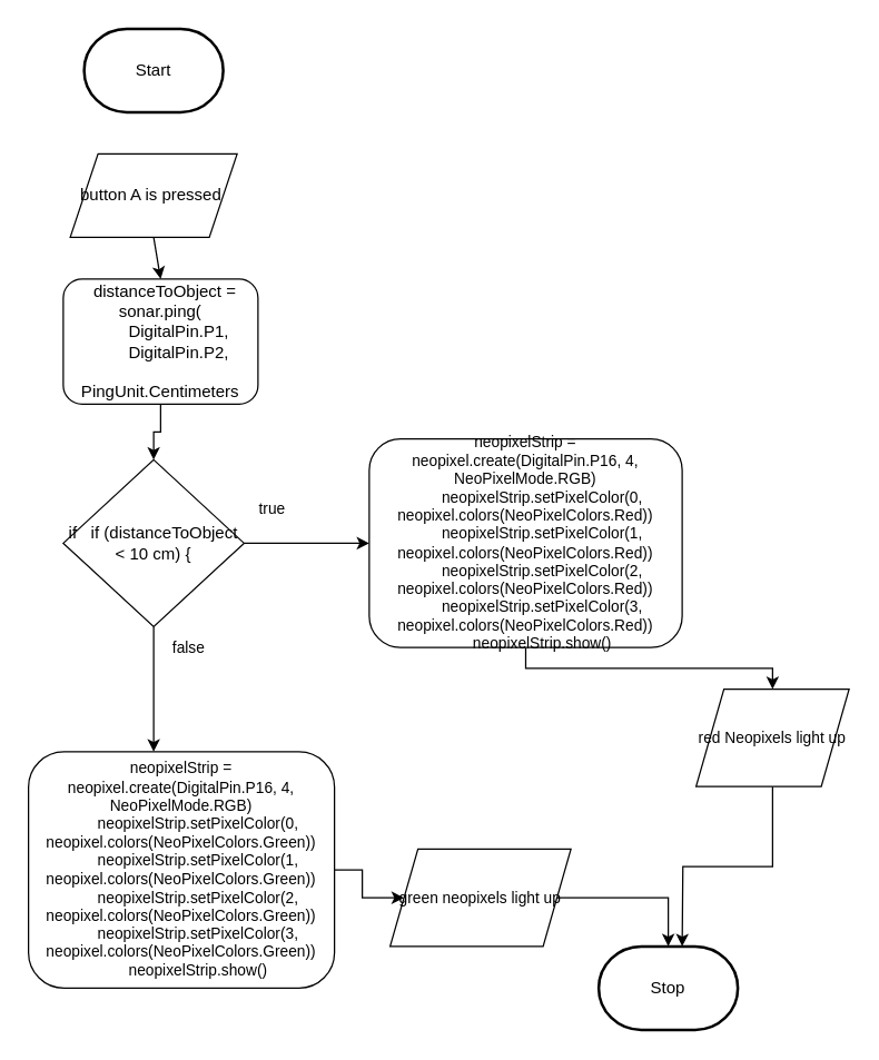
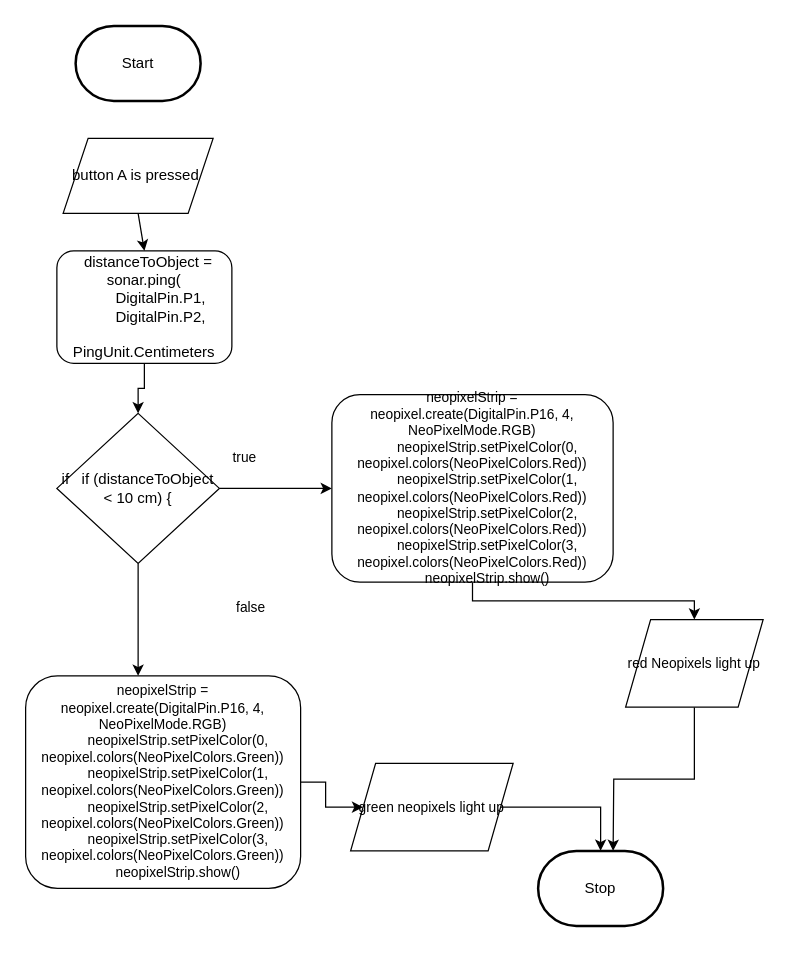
  <mxCell id="0" />
  <mxCell id="1" parent="0" />
  <mxCell id="2" value="Start" style="strokeWidth=2;html=1;shape=mxgraph.flowchart.terminator;whiteSpace=wrap;" parent="1" vertex="1"><mxGeometry x="60" y="20" width="100" height="60" as="geometry" /></mxCell>
  <mxCell id="3" value="Stop" style="strokeWidth=2;html=1;shape=mxgraph.flowchart.terminator;whiteSpace=wrap;" parent="1" vertex="1"><mxGeometry x="430" y="680" width="100" height="60" as="geometry" /></mxCell>
  <mxCell id="4" style="edgeStyle=none;html=1;exitX=0.5;exitY=1;exitDx=0;exitDy=0;entryX=0.5;entryY=0;entryDx=0;entryDy=0;" edge="1" parent="1" source="5" target="7"><mxGeometry relative="1" as="geometry" /></mxCell>
  <mxCell id="5" value="button A is pressed&amp;nbsp;" style="shape=parallelogram;perimeter=parallelogramPerimeter;whiteSpace=wrap;html=1;fixedSize=1;" vertex="1" parent="1"><mxGeometry x="50" y="110" width="120" height="60" as="geometry" /></mxCell>
  <mxCell id="6" style="edgeStyle=orthogonalEdgeStyle;html=1;exitX=0.5;exitY=1;exitDx=0;exitDy=0;entryX=0.5;entryY=0;entryDx=0;entryDy=0;rounded=0;" edge="1" parent="1" source="7" target="10"><mxGeometry relative="1" as="geometry" /></mxCell>
  <mxCell id="7" value="&lt;div&gt;&amp;nbsp; distanceToObject = sonar.ping(&lt;/div&gt;&lt;div&gt;&amp;nbsp; &amp;nbsp; &amp;nbsp; &amp;nbsp; DigitalPin.P1,&lt;/div&gt;&lt;div&gt;&amp;nbsp; &amp;nbsp; &amp;nbsp; &amp;nbsp; DigitalPin.P2,&lt;/div&gt;&lt;div&gt;&amp;nbsp; &amp;nbsp; &amp;nbsp; &amp;nbsp; PingUnit.Centimeters&lt;/div&gt;" style="rounded=1;whiteSpace=wrap;html=1;" vertex="1" parent="1"><mxGeometry x="45" y="200" width="140" height="90" as="geometry" /></mxCell>
  <mxCell id="8" style="edgeStyle=orthogonalEdgeStyle;shape=connector;rounded=0;html=1;exitX=1;exitY=0.5;exitDx=0;exitDy=0;labelBackgroundColor=default;strokeColor=default;fontFamily=Helvetica;fontSize=11;fontColor=default;endArrow=classic;entryX=0;entryY=0.5;entryDx=0;entryDy=0;" edge="1" parent="1" source="10" target="16"><mxGeometry relative="1" as="geometry"><mxPoint x="310" y="390" as="targetPoint" /></mxGeometry></mxCell>
  <mxCell id="9" style="edgeStyle=orthogonalEdgeStyle;shape=connector;rounded=0;html=1;exitX=0.5;exitY=1;exitDx=0;exitDy=0;labelBackgroundColor=default;strokeColor=default;fontFamily=Helvetica;fontSize=11;fontColor=default;endArrow=classic;" edge="1" parent="1" source="10"><mxGeometry relative="1" as="geometry"><mxPoint x="110" y="540" as="targetPoint" /></mxGeometry></mxCell>
  <mxCell id="10" value="if&amp;nbsp;&amp;nbsp;&amp;nbsp;if (distanceToObject &amp;lt; 10 cm) {" style="rhombus;whiteSpace=wrap;html=1;" vertex="1" parent="1"><mxGeometry x="45" y="330" width="130" height="120" as="geometry" /></mxCell>
  <mxCell id="11" value="true" style="text;html=1;align=center;verticalAlign=middle;resizable=0;points=[];autosize=1;strokeColor=none;fillColor=none;fontSize=11;fontFamily=Helvetica;fontColor=default;" vertex="1" parent="1"><mxGeometry x="175" y="350" width="40" height="30" as="geometry" /></mxCell>
- <mxCell id="12" value="false" style="text;html=1;align=center;verticalAlign=middle;resizable=0;points=[];autosize=1;strokeColor=none;fillColor=none;fontSize=11;fontFamily=Helvetica;fontColor=default;" vertex="1" parent="1"><mxGeometry x="110" y="450" width="50" height="30" as="geometry" /></mxCell>
+ <mxCell id="12" value="false" style="text;html=1;align=center;verticalAlign=middle;resizable=0;points=[];autosize=1;strokeColor=none;fillColor=none;fontSize=11;fontFamily=Helvetica;fontColor=default;" vertex="1" parent="1"><mxGeometry x="175" y="470" width="50" height="30" as="geometry" /></mxCell>
  <mxCell id="13" style="edgeStyle=orthogonalEdgeStyle;shape=connector;rounded=0;html=1;exitX=1;exitY=0.5;exitDx=0;exitDy=0;labelBackgroundColor=default;strokeColor=default;fontFamily=Helvetica;fontSize=11;fontColor=default;endArrow=classic;" edge="1" parent="1" source="14" target="18"><mxGeometry relative="1" as="geometry" /></mxCell>
  <mxCell id="14" value="&lt;div&gt;neopixelStrip = neopixel.create(DigitalPin.P16, 4, NeoPixelMode.RGB)&lt;/div&gt;&lt;div&gt;&amp;nbsp; &amp;nbsp; &amp;nbsp; &amp;nbsp; neopixelStrip.setPixelColor(0, neopixel.colors(NeoPixelColors.Green))&lt;/div&gt;&lt;div&gt;&amp;nbsp; &amp;nbsp; &amp;nbsp; &amp;nbsp; neopixelStrip.setPixelColor(1, neopixel.colors(NeoPixelColors.Green))&lt;/div&gt;&lt;div&gt;&amp;nbsp; &amp;nbsp; &amp;nbsp; &amp;nbsp; neopixelStrip.setPixelColor(2, neopixel.colors(NeoPixelColors.Green))&lt;/div&gt;&lt;div&gt;&amp;nbsp; &amp;nbsp; &amp;nbsp; &amp;nbsp; neopixelStrip.setPixelColor(3, neopixel.colors(NeoPixelColors.Green))&lt;/div&gt;&lt;div&gt;&amp;nbsp; &amp;nbsp; &amp;nbsp; &amp;nbsp; neopixelStrip.show()&lt;/div&gt;" style="rounded=1;whiteSpace=wrap;html=1;fontFamily=Helvetica;fontSize=11;fontColor=default;" vertex="1" parent="1"><mxGeometry x="20" y="540" width="220" height="170" as="geometry" /></mxCell>
  <mxCell id="15" style="edgeStyle=orthogonalEdgeStyle;shape=connector;rounded=0;html=1;exitX=0.5;exitY=1;exitDx=0;exitDy=0;labelBackgroundColor=default;strokeColor=default;fontFamily=Helvetica;fontSize=11;fontColor=default;endArrow=classic;" edge="1" parent="1" source="16" target="20"><mxGeometry relative="1" as="geometry" /></mxCell>
  <mxCell id="16" value="&lt;div&gt;neopixelStrip = neopixel.create(DigitalPin.P16, 4, NeoPixelMode.RGB)&lt;/div&gt;&lt;div&gt;&amp;nbsp; &amp;nbsp; &amp;nbsp; &amp;nbsp; neopixelStrip.setPixelColor(0, neopixel.colors(NeoPixelColors.Red))&lt;/div&gt;&lt;div&gt;&amp;nbsp; &amp;nbsp; &amp;nbsp; &amp;nbsp; neopixelStrip.setPixelColor(1, neopixel.colors(NeoPixelColors.Red))&lt;/div&gt;&lt;div&gt;&amp;nbsp; &amp;nbsp; &amp;nbsp; &amp;nbsp; neopixelStrip.setPixelColor(2, neopixel.colors(NeoPixelColors.Red))&lt;/div&gt;&lt;div&gt;&amp;nbsp; &amp;nbsp; &amp;nbsp; &amp;nbsp; neopixelStrip.setPixelColor(3, neopixel.colors(NeoPixelColors.Red))&lt;/div&gt;&lt;div&gt;&amp;nbsp; &amp;nbsp; &amp;nbsp; &amp;nbsp; neopixelStrip.show()&lt;/div&gt;" style="rounded=1;whiteSpace=wrap;html=1;fontFamily=Helvetica;fontSize=11;fontColor=default;" vertex="1" parent="1"><mxGeometry x="265" y="315" width="225" height="150" as="geometry" /></mxCell>
  <mxCell id="17" style="edgeStyle=orthogonalEdgeStyle;shape=connector;rounded=0;html=1;exitX=1;exitY=0.5;exitDx=0;exitDy=0;entryX=0.5;entryY=0;entryDx=0;entryDy=0;entryPerimeter=0;labelBackgroundColor=default;strokeColor=default;fontFamily=Helvetica;fontSize=11;fontColor=default;endArrow=classic;" edge="1" parent="1" source="18" target="3"><mxGeometry relative="1" as="geometry" /></mxCell>
  <mxCell id="18" value="green neopixels light up" style="shape=parallelogram;perimeter=parallelogramPerimeter;whiteSpace=wrap;html=1;fixedSize=1;fontFamily=Helvetica;fontSize=11;fontColor=default;" vertex="1" parent="1"><mxGeometry x="280" y="610" width="130" height="70" as="geometry" /></mxCell>
  <mxCell id="19" style="edgeStyle=orthogonalEdgeStyle;shape=connector;rounded=0;html=1;exitX=0.5;exitY=1;exitDx=0;exitDy=0;labelBackgroundColor=default;strokeColor=default;fontFamily=Helvetica;fontSize=11;fontColor=default;endArrow=classic;" edge="1" parent="1" source="20"><mxGeometry relative="1" as="geometry"><mxPoint x="490" y="680" as="targetPoint" /></mxGeometry></mxCell>
  <mxCell id="20" value="red Neopixels light up" style="shape=parallelogram;perimeter=parallelogramPerimeter;whiteSpace=wrap;html=1;fixedSize=1;fontFamily=Helvetica;fontSize=11;fontColor=default;" vertex="1" parent="1"><mxGeometry x="500" y="495" width="110" height="70" as="geometry" /></mxCell>
